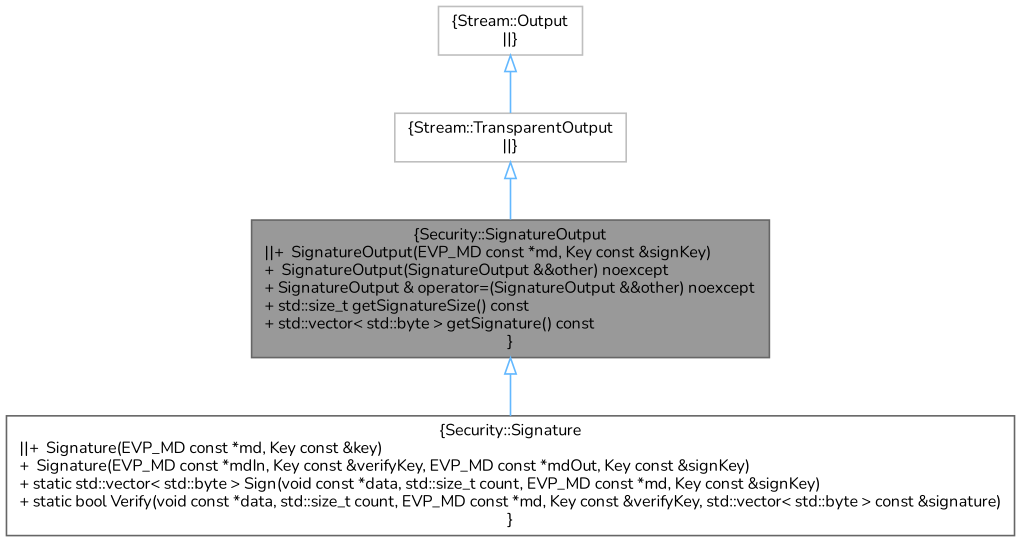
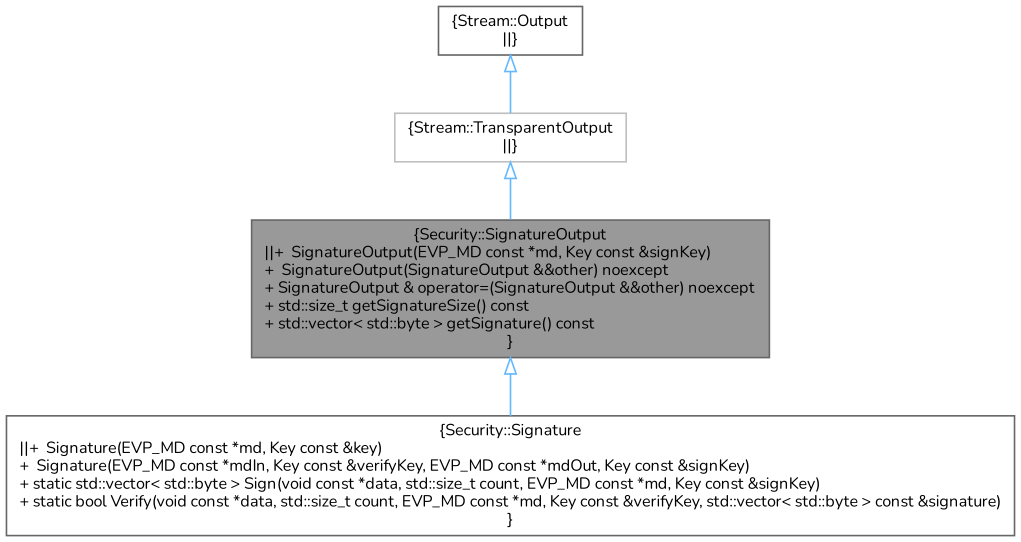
  digraph {
    fontname=Nunito
    node [color=gray40 fillcolor=white fontname=Nunito fontsize=10 shape=box style=filled]
    edge [arrowtail=onormal color=steelblue1 dir=back fontname=Nunito fontsize=10 labelfontname=Helvetica labelfontsize=10 style=solid]
    n1 [fillcolor=grey60 fontcolor=black height=0.2 label="{Security::SignatureOutput\n||+  SignatureOutput(EVP_MD const *md, Key const &signKey)\l+  SignatureOutput(SignatureOutput &&other) noexcept\l+ SignatureOutput & operator=(SignatureOutput &&other) noexcept\l+ std::size_t getSignatureSize() const\l+ std::vector\< std::byte \> getSignature() const\l}" width=0.4]
    n2 [height=0.2 label="{Security::Signature\n||+  Signature(EVP_MD const *md, Key const &key)\l+  Signature(EVP_MD const *mdIn, Key const &verifyKey, EVP_MD const *mdOut, Key const &signKey)\l+ static std::vector\< std::byte \> Sign(void const *data, std::size_t count, EVP_MD const *md, Key const &signKey)\l+ static bool Verify(void const *data, std::size_t count, EVP_MD const *md, Key const &verifyKey, std::vector\< std::byte \> const &signature)\l}" width=0.4]
    n3 [color=grey75 height=0.2 label="{Stream::TransparentOutput\n||}" width=0.4]
-   n4 [color=grey75 height=0.2 label="{Stream::Output\n||}" width=0.4]
+   n4 [height=0.2 label="{Stream::Output\n||}" width=0.4]
    n1 -> n2
    n3 -> n1
    n4 -> n3
  }
